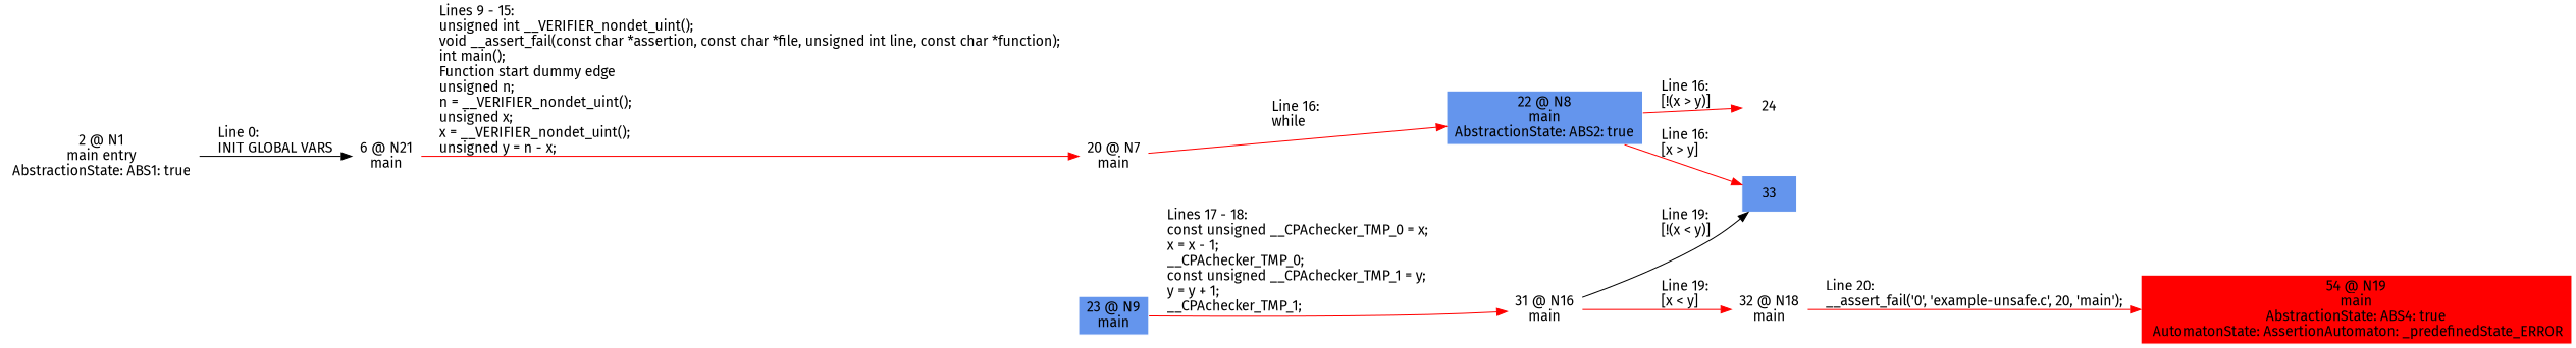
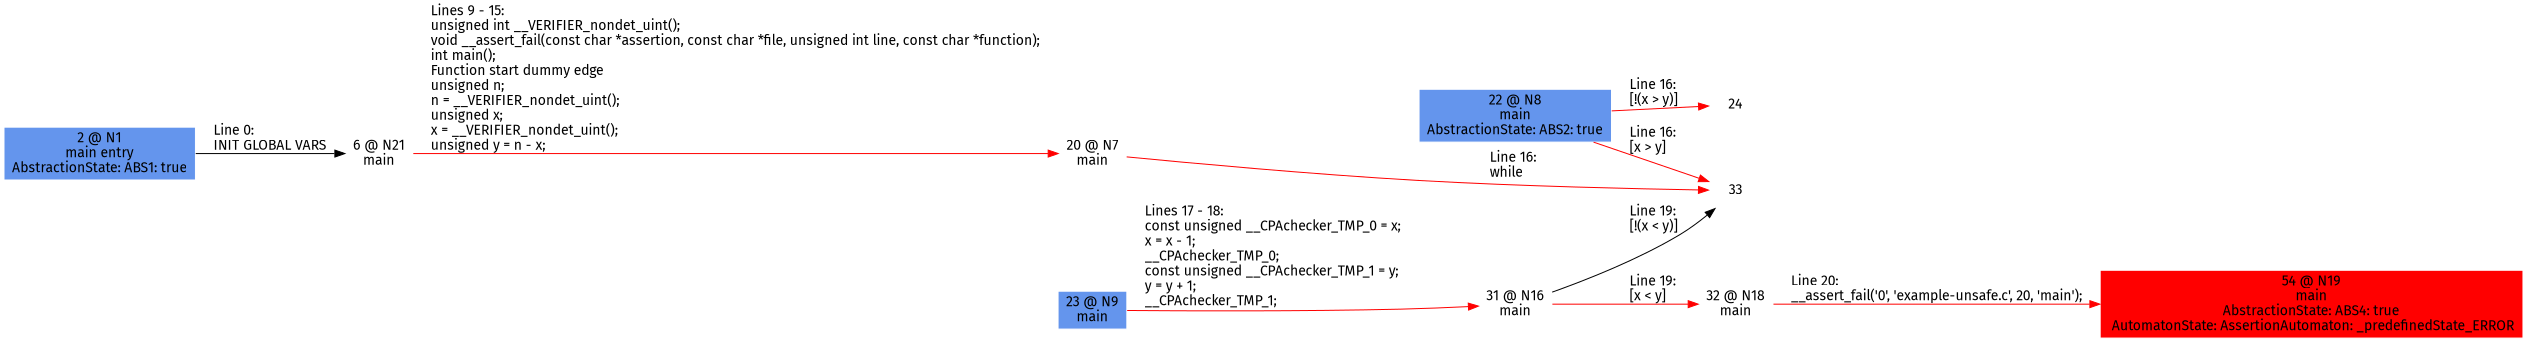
  digraph {
    fontname="Fira Sans"
    rankdir=LR
    node [color=white fontname="Fira Sans" shape=box style=filled]
    edge [color=red fontname="Fira Sans"]
-   n1 [fillcolor=white label="2 @ N1\nmain entry\nAbstractionState: ABS1: true\n"]
+   n1 [fillcolor=cornflowerblue label="2 @ N1\nmain entry\nAbstractionState: ABS1: true\n"]
    n2 [label="6 @ N21\nmain\n"]
    n3 [label="20 @ N7\nmain\n"]
    n4 [fillcolor=cornflowerblue label="22 @ N8\nmain\nAbstractionState: ABS2: true\n"]
    24
-   33 [fillcolor=cornflowerblue]
+   33
    n7 [fillcolor=cornflowerblue label="23 @ N9\nmain\n"]
    n8 [label="31 @ N16\nmain\n"]
    n9 [label="32 @ N18\nmain\n"]
    n10 [fillcolor=red label="54 @ N19\nmain\nAbstractionState: ABS4: true\n AutomatonState: AssertionAutomaton: _predefinedState_ERROR\n"]
    n1 -> n2 [color=black label="Line 0: \lINIT GLOBAL VARS\l"]
    n2 -> n3 [label="Lines 9 - 15: \lunsigned int __VERIFIER_nondet_uint();\lvoid __assert_fail(const char *assertion, const char *file, unsigned int line, const char *function);\lint main();\lFunction start dummy edge\lunsigned n;\ln = __VERIFIER_nondet_uint();\lunsigned x;\lx = __VERIFIER_nondet_uint();\lunsigned y = n - x;\l"]
-   n3 -> n4 [label="Line 16: \lwhile\l"]
+   n3 -> 33 [label="Line 16: \lwhile\l"]
    n4 -> 24 [label="Line 16: \l[!(x > y)]\l"]
    n4 -> 33 [label="Line 16: \l[x > y]\l"]
    n7 -> n8 [label="Lines 17 - 18: \lconst unsigned __CPAchecker_TMP_0 = x;\lx = x - 1;\l__CPAchecker_TMP_0;\lconst unsigned __CPAchecker_TMP_1 = y;\ly = y + 1;\l__CPAchecker_TMP_1;\l"]
    n8 -> 33 [label="Line 19: \l[!(x < y)]\l" color=""]
    n8 -> n9 [label="Line 19: \l[x < y]\l"]
    n9 -> n10 [label="Line 20: \l__assert_fail('0', 'example-unsafe.c', 20, 'main');\l"]
  }
